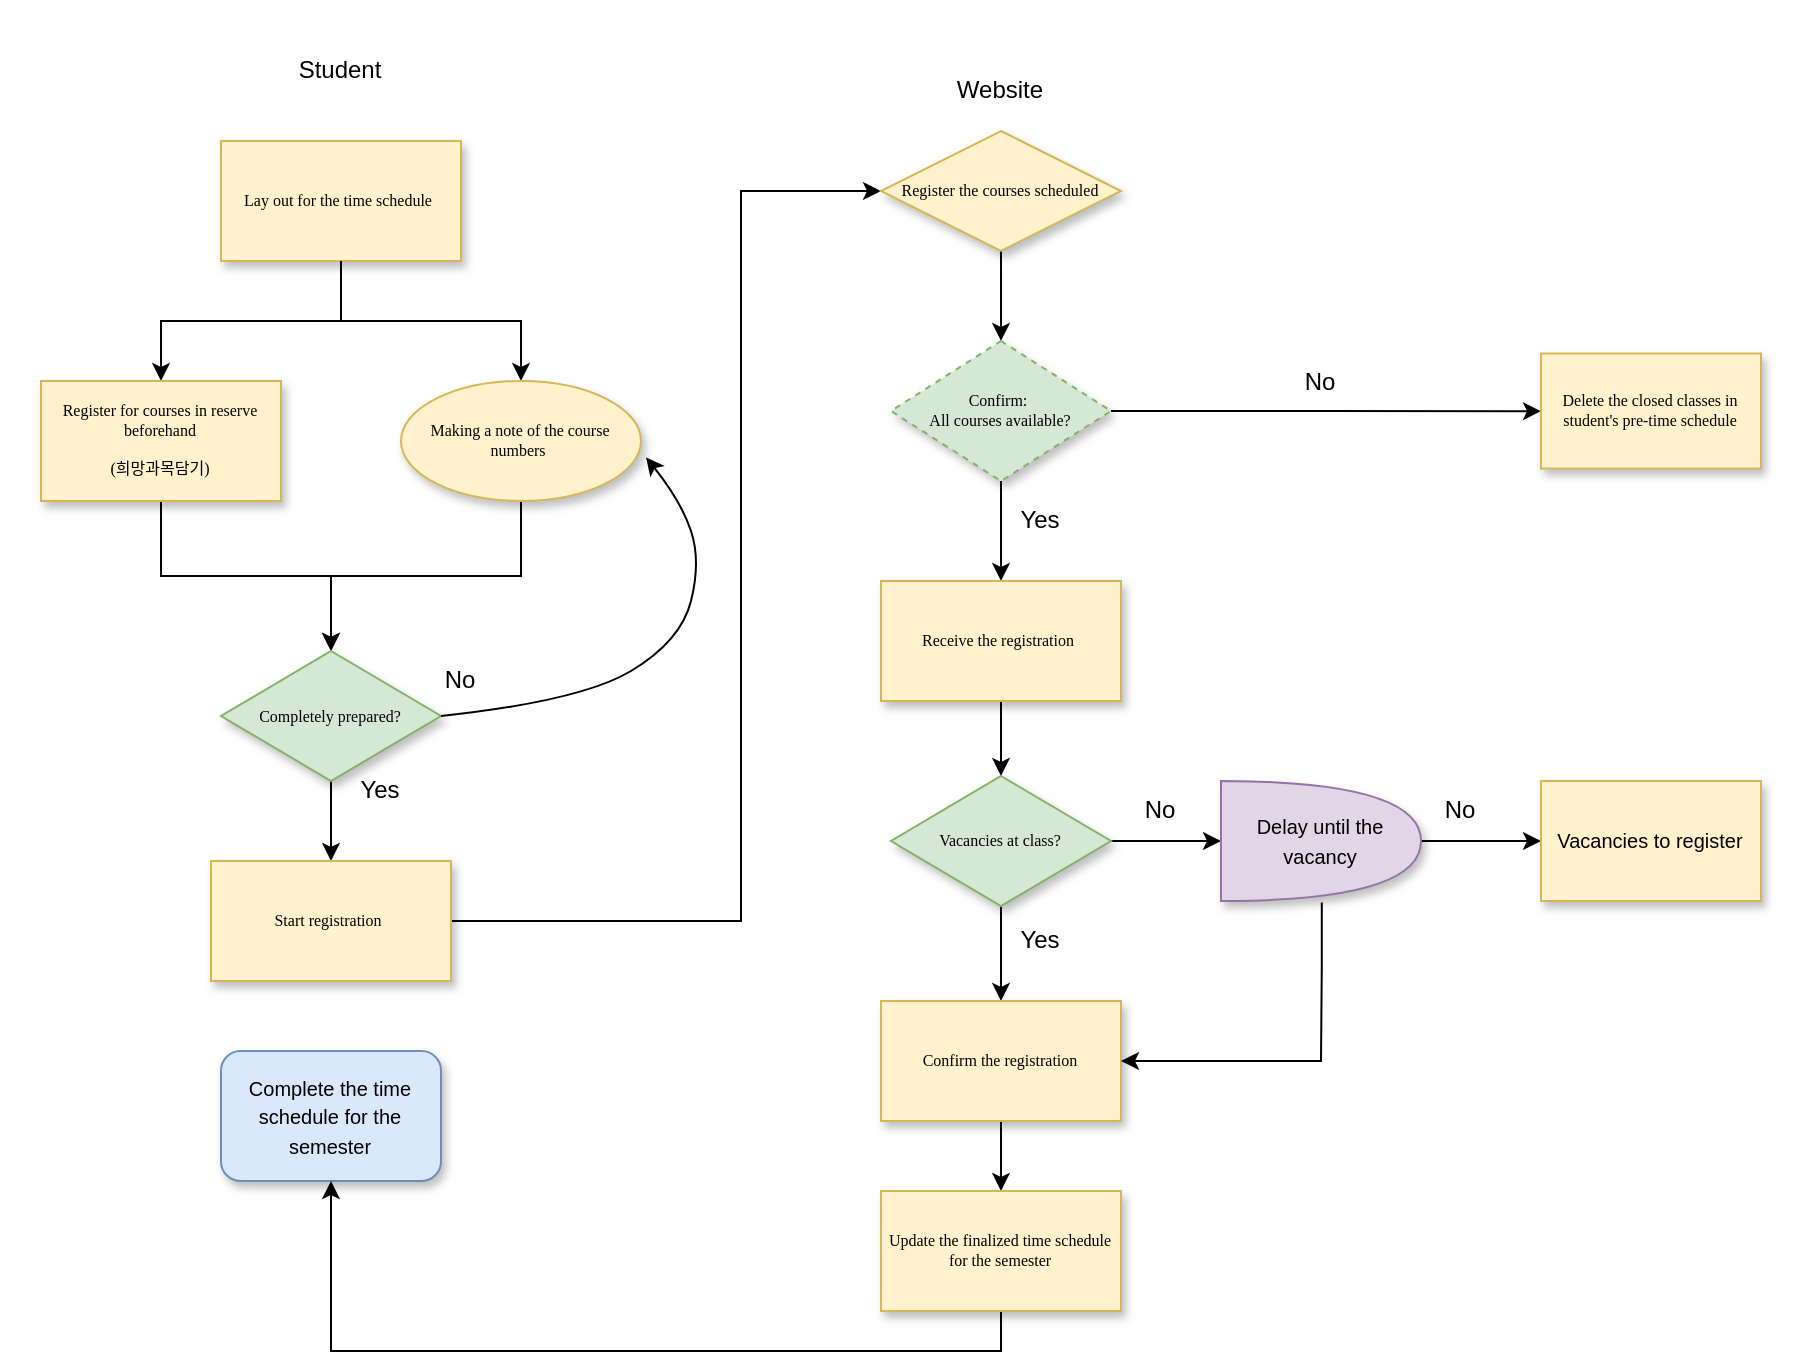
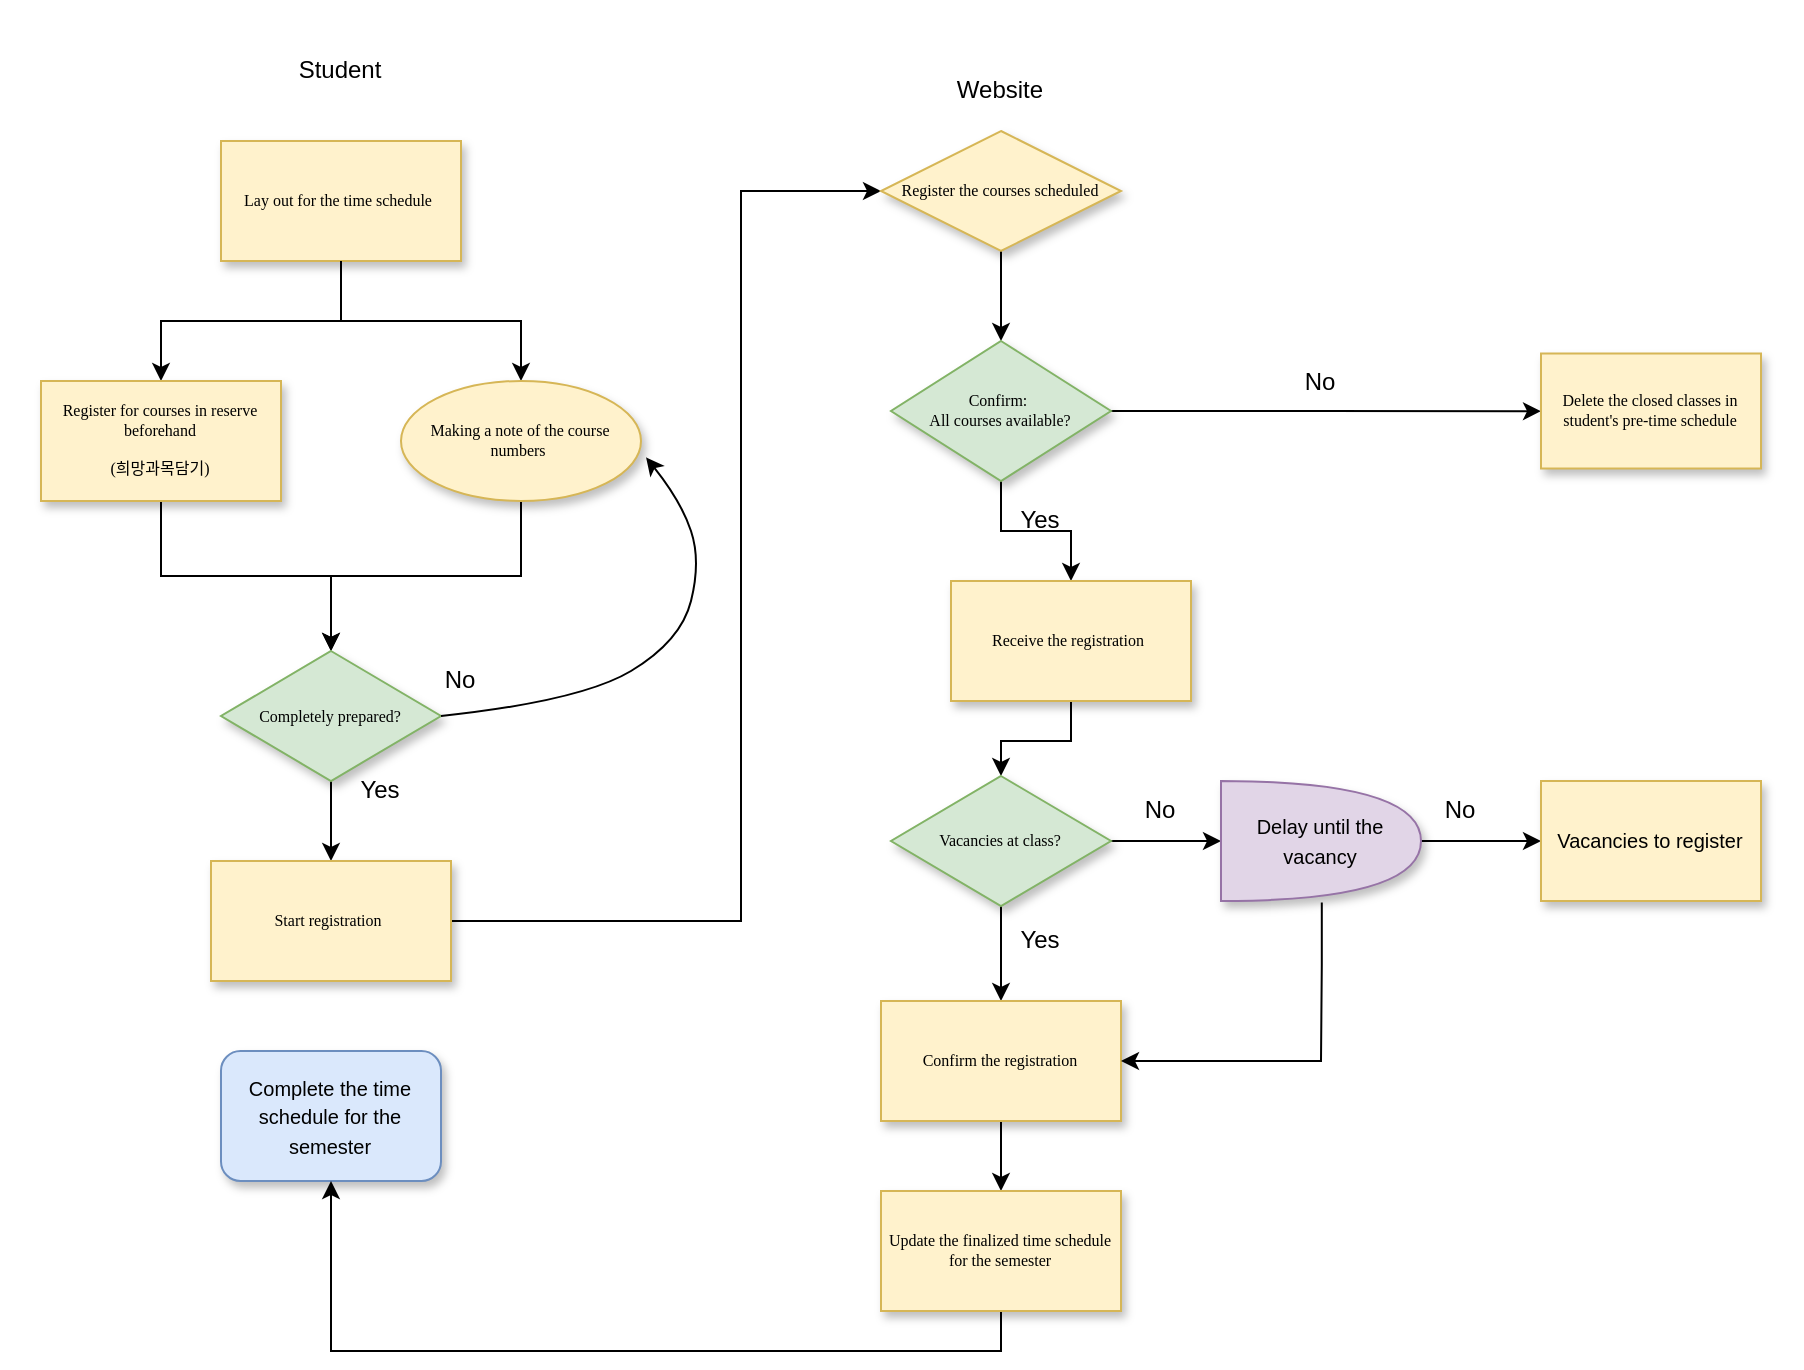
  <mxCell id="0" />
  <mxCell id="1" parent="0" />
  <mxCell id="2" value="Lay out for the time schedule&amp;nbsp;" style="rounded=0;whiteSpace=wrap;html=1;shadow=1;labelBackgroundColor=none;strokeWidth=1;fontFamily=Verdana;fontSize=8;align=center;fillColor=#fff2cc;strokeColor=#d6b656;" parent="1" vertex="1"><mxGeometry x="110" y="70" width="120" height="60" as="geometry" /></mxCell>
  <mxCell id="3" value="" style="edgeStyle=orthogonalEdgeStyle;rounded=0;orthogonalLoop=1;jettySize=auto;html=1;exitX=0.5;exitY=1;exitDx=0;exitDy=0;" parent="1" source="2" target="5" edge="1"><mxGeometry relative="1" as="geometry"><mxPoint x="130" y="150" as="sourcePoint" /><mxPoint x="180" y="130" as="targetPoint" /></mxGeometry></mxCell>
  <mxCell id="4" style="edgeStyle=orthogonalEdgeStyle;rounded=0;orthogonalLoop=1;jettySize=auto;html=1;" parent="1" source="5" target="10" edge="1"><mxGeometry relative="1" as="geometry" /></mxCell>
  <mxCell id="5" value="Register for courses in reserve beforehand&lt;br&gt;&lt;br&gt;(희망과목담기)" style="rounded=0;whiteSpace=wrap;html=1;shadow=1;labelBackgroundColor=none;strokeWidth=1;fontFamily=Verdana;fontSize=8;align=center;fillColor=#fff2cc;strokeColor=#d6b656;" parent="1" vertex="1"><mxGeometry x="20" y="190" width="120" height="60" as="geometry" /></mxCell>
  <mxCell id="6" style="edgeStyle=orthogonalEdgeStyle;rounded=0;orthogonalLoop=1;jettySize=auto;html=1;entryX=0.5;entryY=0;entryDx=0;entryDy=0;" parent="1" target="8" edge="1"><mxGeometry relative="1" as="geometry"><mxPoint x="290" y="170" as="targetPoint" /><mxPoint x="170" y="160" as="sourcePoint" /><Array as="points"><mxPoint x="260" y="160" /></Array></mxGeometry></mxCell>
  <mxCell id="7" style="edgeStyle=orthogonalEdgeStyle;rounded=0;orthogonalLoop=1;jettySize=auto;html=1;entryX=0.5;entryY=0;entryDx=0;entryDy=0;" parent="1" source="8" target="10" edge="1"><mxGeometry relative="1" as="geometry" /></mxCell>
  <mxCell id="8" value="Making a note of the course numbers&amp;nbsp;" style="ellipse;whiteSpace=wrap;html=1;shadow=1;labelBackgroundColor=none;strokeWidth=1;fontFamily=Verdana;fontSize=8;align=center;fillColor=#fff2cc;strokeColor=#d6b656;" parent="1" vertex="1"><mxGeometry x="200" y="190" width="120" height="60" as="geometry" /></mxCell>
  <mxCell id="9" style="edgeStyle=orthogonalEdgeStyle;rounded=0;orthogonalLoop=1;jettySize=auto;html=1;" parent="1" source="10" target="17" edge="1"><mxGeometry relative="1" as="geometry"><mxPoint x="170" y="440" as="targetPoint" /></mxGeometry></mxCell>
  <mxCell id="10" value="Completely prepared?" style="rhombus;whiteSpace=wrap;html=1;rounded=0;shadow=1;labelBackgroundColor=none;strokeWidth=1;fontFamily=Verdana;fontSize=8;align=center;fillColor=#d5e8d4;strokeColor=#82b366;" parent="1" vertex="1"><mxGeometry x="110" y="325" width="110" height="65" as="geometry" /></mxCell>
  <mxCell id="11" value="" style="curved=1;endArrow=classic;html=1;rounded=0;exitX=1;exitY=0.5;exitDx=0;exitDy=0;entryX=1.021;entryY=0.636;entryDx=0;entryDy=0;entryPerimeter=0;" parent="1" source="10" target="8" edge="1"><mxGeometry width="50" height="50" relative="1" as="geometry"><mxPoint x="250" y="280" as="sourcePoint" /><mxPoint x="300" y="230" as="targetPoint" /><Array as="points"><mxPoint x="290" y="350" /><mxPoint x="340" y="320" /><mxPoint x="350" y="280" /><mxPoint x="340" y="250" /></Array></mxGeometry></mxCell>
  <mxCell id="12" value="No" style="text;html=1;strokeColor=none;fillColor=none;align=center;verticalAlign=middle;whiteSpace=wrap;rounded=0;" parent="1" vertex="1"><mxGeometry x="200" y="325" width="60" height="30" as="geometry" /></mxCell>
  <mxCell id="13" value="Yes" style="text;html=1;strokeColor=none;fillColor=none;align=center;verticalAlign=middle;whiteSpace=wrap;rounded=0;" parent="1" vertex="1"><mxGeometry x="180" y="385" width="20" height="20" as="geometry" /></mxCell>
  <mxCell id="14" value="Student" style="text;html=1;strokeColor=none;fillColor=none;align=center;verticalAlign=middle;whiteSpace=wrap;rounded=0;" parent="1" vertex="1"><mxGeometry x="140" y="20" width="60" height="30" as="geometry" /></mxCell>
  <mxCell id="15" style="edgeStyle=orthogonalEdgeStyle;rounded=0;orthogonalLoop=1;jettySize=auto;html=1;exitX=0.5;exitY=1;exitDx=0;exitDy=0;" parent="1" source="12" target="12" edge="1"><mxGeometry relative="1" as="geometry" /></mxCell>
  <mxCell id="16" style="edgeStyle=orthogonalEdgeStyle;rounded=0;orthogonalLoop=1;jettySize=auto;html=1;entryX=0;entryY=0.5;entryDx=0;entryDy=0;" parent="1" source="17" target="20" edge="1"><mxGeometry relative="1" as="geometry"><Array as="points"><mxPoint x="370" y="460" /><mxPoint x="370" y="95" /></Array></mxGeometry></mxCell>
  <mxCell id="17" value="Start registration&amp;nbsp;" style="rounded=0;whiteSpace=wrap;html=1;shadow=1;labelBackgroundColor=none;strokeWidth=1;fontFamily=Verdana;fontSize=8;align=center;fillColor=#fff2cc;strokeColor=#d6b656;" parent="1" vertex="1"><mxGeometry x="105" y="430" width="120" height="60" as="geometry" /></mxCell>
  <mxCell id="18" value="Website" style="text;html=1;strokeColor=none;fillColor=none;align=center;verticalAlign=middle;whiteSpace=wrap;rounded=0;" parent="1" vertex="1"><mxGeometry x="470" y="30" width="60" height="30" as="geometry" /></mxCell>
  <mxCell id="19" value="" style="edgeStyle=orthogonalEdgeStyle;rounded=0;orthogonalLoop=1;jettySize=auto;html=1;" parent="1" source="20" target="23" edge="1"><mxGeometry relative="1" as="geometry" /></mxCell>
  <mxCell id="20" value="Register the courses scheduled" style="rhombus;whiteSpace=wrap;html=1;shadow=1;labelBackgroundColor=none;strokeWidth=1;fontFamily=Verdana;fontSize=8;align=center;fillColor=#fff2cc;strokeColor=#d6b656;" parent="1" vertex="1"><mxGeometry x="440" y="65" width="120" height="60" as="geometry" /></mxCell>
  <mxCell id="21" value="" style="edgeStyle=orthogonalEdgeStyle;rounded=0;orthogonalLoop=1;jettySize=auto;html=1;" parent="1" source="23" target="24" edge="1"><mxGeometry relative="1" as="geometry" /></mxCell>
  <mxCell id="22" value="" style="edgeStyle=orthogonalEdgeStyle;rounded=0;orthogonalLoop=1;jettySize=auto;html=1;" parent="1" source="23" target="27" edge="1"><mxGeometry relative="1" as="geometry" /></mxCell>
- <mxCell id="23" value="Confirm:&amp;nbsp;&lt;br&gt;All courses available?" style="rhombus;whiteSpace=wrap;html=1;fontSize=8;fontFamily=Verdana;rounded=0;shadow=1;labelBackgroundColor=none;strokeWidth=1;fillColor=#d5e8d4;strokeColor=#82b366;dashed=1;" parent="1" vertex="1"><mxGeometry x="445" y="170" width="110" height="70" as="geometry" /></mxCell>
+ <mxCell id="23" value="Confirm:&amp;nbsp;&lt;br&gt;All courses available?" style="rhombus;whiteSpace=wrap;html=1;fontSize=8;fontFamily=Verdana;rounded=0;shadow=1;labelBackgroundColor=none;strokeWidth=1;fillColor=#d5e8d4;strokeColor=#82b366;" parent="1" vertex="1"><mxGeometry x="445" y="170" width="110" height="70" as="geometry" /></mxCell>
  <mxCell id="24" value="Delete the closed classes in student's pre-time schedule" style="rounded=0;whiteSpace=wrap;html=1;fontSize=8;fontFamily=Verdana;shadow=1;labelBackgroundColor=none;strokeWidth=1;fillColor=#fff2cc;strokeColor=#d6b656;" parent="1" vertex="1"><mxGeometry x="770" y="176.25" width="110" height="57.5" as="geometry" /></mxCell>
  <mxCell id="25" value="No" style="text;html=1;strokeColor=none;fillColor=none;align=center;verticalAlign=middle;whiteSpace=wrap;rounded=0;" parent="1" vertex="1"><mxGeometry x="630" y="176.25" width="60" height="30" as="geometry" /></mxCell>
  <mxCell id="26" value="" style="edgeStyle=orthogonalEdgeStyle;rounded=0;orthogonalLoop=1;jettySize=auto;html=1;" parent="1" source="27" target="31" edge="1"><mxGeometry relative="1" as="geometry" /></mxCell>
- <mxCell id="27" value="Receive the registration&amp;nbsp;" style="whiteSpace=wrap;html=1;fontSize=8;fontFamily=Verdana;rounded=0;shadow=1;labelBackgroundColor=none;strokeWidth=1;fillColor=#fff2cc;strokeColor=#d6b656;" parent="1" vertex="1"><mxGeometry x="440" y="290" width="120" height="60" as="geometry" /></mxCell>
+ <mxCell id="27" value="Receive the registration&amp;nbsp;" style="whiteSpace=wrap;html=1;fontSize=8;fontFamily=Verdana;rounded=0;shadow=1;labelBackgroundColor=none;strokeWidth=1;fillColor=#fff2cc;strokeColor=#d6b656;" parent="1" vertex="1"><mxGeometry x="475" y="290" width="120" height="60" as="geometry" /></mxCell>
  <mxCell id="28" value="Yes" style="text;html=1;strokeColor=none;fillColor=none;align=center;verticalAlign=middle;whiteSpace=wrap;rounded=0;" parent="1" vertex="1"><mxGeometry x="490" y="245" width="60" height="30" as="geometry" /></mxCell>
  <mxCell id="29" value="" style="edgeStyle=orthogonalEdgeStyle;rounded=0;orthogonalLoop=1;jettySize=auto;html=1;" parent="1" source="31" target="34" edge="1"><mxGeometry relative="1" as="geometry" /></mxCell>
  <mxCell id="30" style="edgeStyle=orthogonalEdgeStyle;rounded=0;orthogonalLoop=1;jettySize=auto;html=1;" parent="1" source="31" target="38" edge="1"><mxGeometry relative="1" as="geometry" /></mxCell>
  <mxCell id="31" value="Vacancies at class?" style="rhombus;whiteSpace=wrap;html=1;fontSize=8;fontFamily=Verdana;rounded=0;shadow=1;labelBackgroundColor=none;strokeWidth=1;fillColor=#d5e8d4;strokeColor=#82b366;" parent="1" vertex="1"><mxGeometry x="445" y="387.5" width="110" height="65" as="geometry" /></mxCell>
  <mxCell id="32" value="No" style="text;html=1;strokeColor=none;fillColor=none;align=center;verticalAlign=middle;whiteSpace=wrap;rounded=0;" parent="1" vertex="1"><mxGeometry x="700" y="390" width="60" height="30" as="geometry" /></mxCell>
  <mxCell id="33" value="" style="edgeStyle=orthogonalEdgeStyle;rounded=0;orthogonalLoop=1;jettySize=auto;html=1;" parent="1" source="34" target="43" edge="1"><mxGeometry relative="1" as="geometry" /></mxCell>
  <mxCell id="34" value="Confirm the registration" style="whiteSpace=wrap;html=1;fontSize=8;fontFamily=Verdana;rounded=0;shadow=1;labelBackgroundColor=none;strokeWidth=1;fillColor=#fff2cc;strokeColor=#d6b656;" parent="1" vertex="1"><mxGeometry x="440" y="500" width="120" height="60" as="geometry" /></mxCell>
  <mxCell id="35" value="Yes" style="text;html=1;strokeColor=none;fillColor=none;align=center;verticalAlign=middle;whiteSpace=wrap;rounded=0;" parent="1" vertex="1"><mxGeometry x="490" y="455" width="60" height="30" as="geometry" /></mxCell>
  <mxCell id="36" value="" style="edgeStyle=orthogonalEdgeStyle;rounded=0;orthogonalLoop=1;jettySize=auto;html=1;" parent="1" source="38" target="40" edge="1"><mxGeometry relative="1" as="geometry" /></mxCell>
  <mxCell id="37" style="edgeStyle=orthogonalEdgeStyle;rounded=0;orthogonalLoop=1;jettySize=auto;html=1;entryX=1;entryY=0.5;entryDx=0;entryDy=0;exitX=0.504;exitY=1.013;exitDx=0;exitDy=0;exitPerimeter=0;" parent="1" source="38" target="34" edge="1"><mxGeometry relative="1" as="geometry"><mxPoint x="654.46" y="449.62" as="sourcePoint" /><mxPoint x="560" y="540" as="targetPoint" /><Array as="points"><mxPoint x="660" y="482" /><mxPoint x="660" y="530" /></Array></mxGeometry></mxCell>
  <mxCell id="38" value="&lt;font style=&quot;font-size: 10px;&quot;&gt;Delay until the vacancy&lt;/font&gt;" style="shape=or;whiteSpace=wrap;html=1;shadow=1;fillColor=#e1d5e7;strokeColor=#9673a6;" parent="1" vertex="1"><mxGeometry x="610" y="390" width="100" height="60" as="geometry" /></mxCell>
  <mxCell id="39" value="No" style="text;html=1;strokeColor=none;fillColor=none;align=center;verticalAlign=middle;whiteSpace=wrap;rounded=0;" parent="1" vertex="1"><mxGeometry x="550" y="390" width="60" height="30" as="geometry" /></mxCell>
  <mxCell id="40" value="&lt;font style=&quot;font-size: 10px;&quot;&gt;Vacancies to register&lt;/font&gt;" style="whiteSpace=wrap;html=1;shadow=1;fillColor=#fff2cc;strokeColor=#d6b656;" parent="1" vertex="1"><mxGeometry x="770" y="390" width="110" height="60" as="geometry" /></mxCell>
  <mxCell id="41" value="&lt;font style=&quot;font-size: 10px;&quot;&gt;Complete the time schedule for the semester&lt;/font&gt;" style="rounded=1;whiteSpace=wrap;html=1;shadow=1;fillColor=#dae8fc;strokeColor=#6c8ebf;" parent="1" vertex="1"><mxGeometry x="110" y="525" width="110" height="65" as="geometry" /></mxCell>
  <mxCell id="42" style="edgeStyle=orthogonalEdgeStyle;rounded=0;orthogonalLoop=1;jettySize=auto;html=1;entryX=0.5;entryY=1;entryDx=0;entryDy=0;exitX=0.5;exitY=1;exitDx=0;exitDy=0;" parent="1" source="43" target="41" edge="1"><mxGeometry relative="1" as="geometry"><mxPoint x="500" y="690" as="sourcePoint" /></mxGeometry></mxCell>
  <mxCell id="43" value="Update the finalized time schedule for the semester" style="whiteSpace=wrap;html=1;fontSize=8;fontFamily=Verdana;rounded=0;shadow=1;labelBackgroundColor=none;strokeWidth=1;fillColor=#fff2cc;strokeColor=#d6b656;" parent="1" vertex="1"><mxGeometry x="440" y="595" width="120" height="60" as="geometry" /></mxCell>
